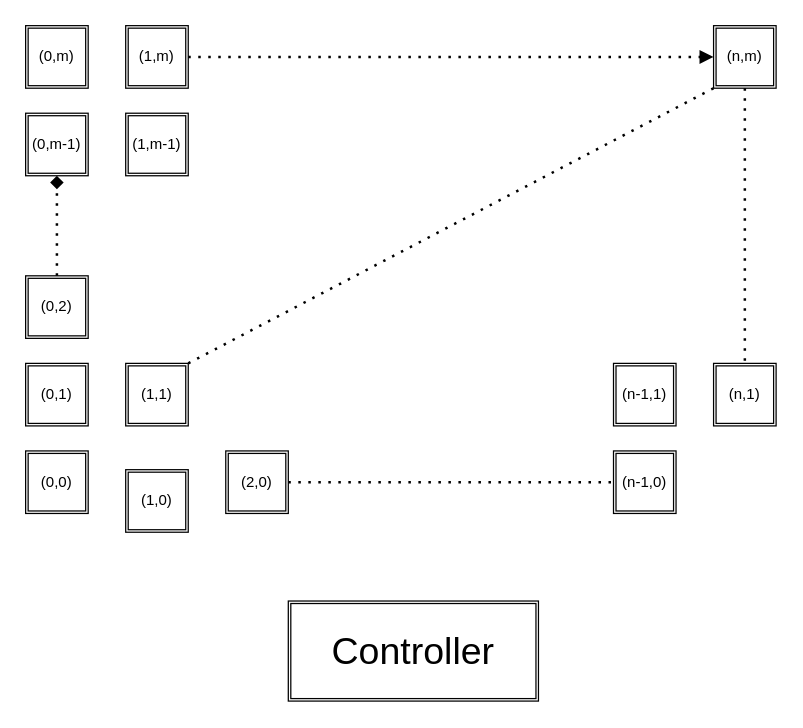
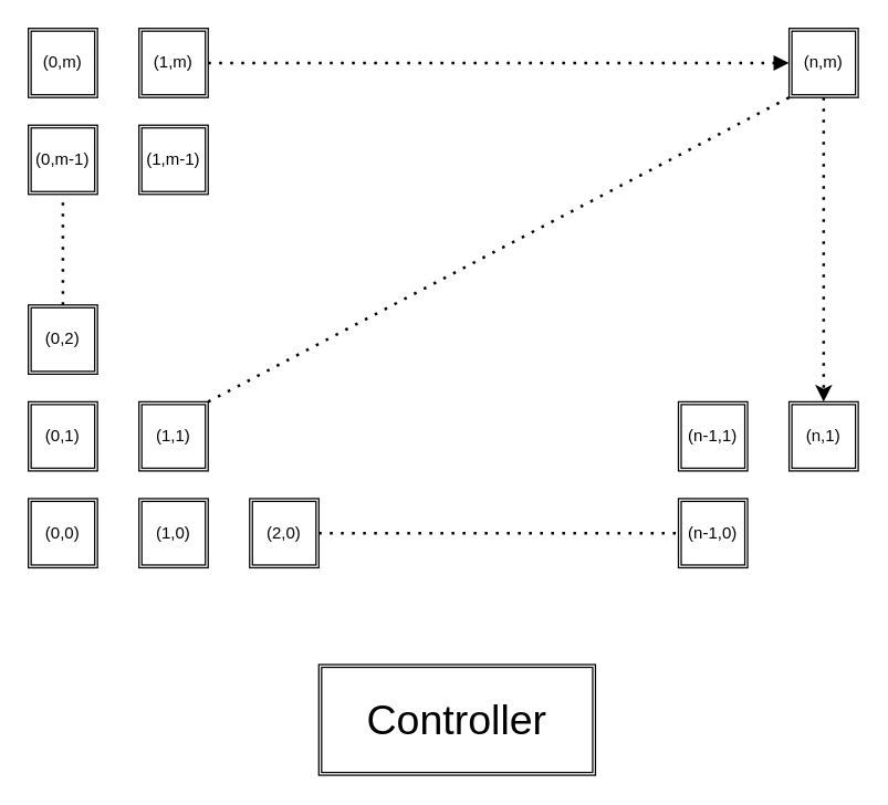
  <mxCell id="0" />
  <mxCell id="1" parent="0" />
  <mxCell id="2" value="(0,m)" style="shape=ext;double=1;rounded=0;whiteSpace=wrap;html=1;" vertex="1" parent="1"><mxGeometry x="20" y="20" width="50" height="50" as="geometry" /></mxCell>
  <mxCell id="3" value="(1,m)" style="shape=ext;double=1;rounded=0;whiteSpace=wrap;html=1;" vertex="1" parent="1"><mxGeometry x="100" y="20" width="50" height="50" as="geometry" /></mxCell>
  <mxCell id="4" value="(0,m-1)" style="shape=ext;double=1;rounded=0;whiteSpace=wrap;html=1;" vertex="1" parent="1"><mxGeometry x="20" y="90" width="50" height="50" as="geometry" /></mxCell>
  <mxCell id="5" value="(1,m-1)" style="shape=ext;double=1;rounded=0;whiteSpace=wrap;html=1;" vertex="1" parent="1"><mxGeometry x="100" y="90" width="50" height="50" as="geometry" /></mxCell>
  <mxCell id="6" value="(n-1,1)" style="shape=ext;double=1;rounded=0;whiteSpace=wrap;html=1;" vertex="1" parent="1"><mxGeometry x="490" y="290" width="50" height="50" as="geometry" /></mxCell>
  <mxCell id="7" value="(n,m)" style="shape=ext;double=1;rounded=0;whiteSpace=wrap;html=1;" vertex="1" parent="1"><mxGeometry x="570" y="20" width="50" height="50" as="geometry" /></mxCell>
  <mxCell id="8" value="(0,0)" style="shape=ext;double=1;rounded=0;whiteSpace=wrap;html=1;" vertex="1" parent="1"><mxGeometry x="20" y="360" width="50" height="50" as="geometry" /></mxCell>
  <mxCell id="9" value="(0,1)" style="shape=ext;double=1;rounded=0;whiteSpace=wrap;html=1;" vertex="1" parent="1"><mxGeometry x="20" y="290" width="50" height="50" as="geometry" /></mxCell>
  <mxCell id="10" value="(0,2)" style="shape=ext;double=1;rounded=0;whiteSpace=wrap;html=1;" vertex="1" parent="1"><mxGeometry x="20" y="220" width="50" height="50" as="geometry" /></mxCell>
- <mxCell id="11" value="(1,0)" style="shape=ext;double=1;rounded=0;whiteSpace=wrap;html=1;" vertex="1" parent="1"><mxGeometry x="100" y="375" width="50" height="50" as="geometry" /></mxCell>
+ <mxCell id="11" value="(1,0)" style="shape=ext;double=1;rounded=0;whiteSpace=wrap;html=1;" vertex="1" parent="1"><mxGeometry x="100" y="360" width="50" height="50" as="geometry" /></mxCell>
  <mxCell id="12" value="(2,0)" style="shape=ext;double=1;rounded=0;whiteSpace=wrap;html=1;" vertex="1" parent="1"><mxGeometry x="180" y="360" width="50" height="50" as="geometry" /></mxCell>
  <mxCell id="13" value="(n,1)" style="shape=ext;double=1;rounded=0;whiteSpace=wrap;html=1;" vertex="1" parent="1"><mxGeometry x="570" y="290" width="50" height="50" as="geometry" /></mxCell>
  <mxCell id="14" value="(n-1,0)" style="shape=ext;double=1;rounded=0;whiteSpace=wrap;html=1;" vertex="1" parent="1"><mxGeometry x="490" y="360" width="50" height="50" as="geometry" /></mxCell>
  <mxCell id="15" value="(1,1)" style="shape=ext;double=1;rounded=0;whiteSpace=wrap;html=1;" vertex="1" parent="1"><mxGeometry x="100" y="290" width="50" height="50" as="geometry" /></mxCell>
  <mxCell id="16" value="&lt;font style=&quot;font-size: 30px;&quot;&gt;Controller&lt;/font&gt;" style="shape=ext;double=1;rounded=0;whiteSpace=wrap;html=1;" vertex="1" parent="1"><mxGeometry x="230" y="480" width="200" height="80" as="geometry" /></mxCell>
- <mxCell id="17" value="" style="endArrow=diamond;dashed=1;html=1;dashPattern=1 3;strokeWidth=2;rounded=0;entryX=0.5;entryY=1;entryDx=0;entryDy=0;exitX=0.5;exitY=0;exitDx=0;exitDy=0;" edge="1" parent="1" source="10" target="4"><mxGeometry width="50" height="50" relative="1" as="geometry"><mxPoint x="330" y="430" as="sourcePoint" /><mxPoint x="380" y="380" as="targetPoint" /></mxGeometry></mxCell>
- <mxCell id="18" value="" style="endArrow=none;dashed=1;html=1;dashPattern=1 3;strokeWidth=2;rounded=0;exitX=0.5;exitY=1;exitDx=0;exitDy=0;entryX=0.5;entryY=0;entryDx=0;entryDy=0;" edge="1" parent="1" source="7" target="13"><mxGeometry width="50" height="50" relative="1" as="geometry"><mxPoint x="330" y="430" as="sourcePoint" /><mxPoint x="590" y="170" as="targetPoint" /></mxGeometry></mxCell>
+ <mxCell id="17" value="" style="endArrow=none;dashed=1;html=1;dashPattern=1 3;strokeWidth=2;rounded=0;entryX=0.5;entryY=1;entryDx=0;entryDy=0;exitX=0.5;exitY=0;exitDx=0;exitDy=0;" edge="1" parent="1" source="10" target="4"><mxGeometry width="50" height="50" relative="1" as="geometry"><mxPoint x="330" y="430" as="sourcePoint" /><mxPoint x="380" y="380" as="targetPoint" /></mxGeometry></mxCell>
+ <mxCell id="18" value="" style="endArrow=classic;dashed=1;html=1;dashPattern=1 3;strokeWidth=2;rounded=0;exitX=0.5;exitY=1;exitDx=0;exitDy=0;entryX=0.5;entryY=0;entryDx=0;entryDy=0;" edge="1" parent="1" source="7" target="13"><mxGeometry width="50" height="50" relative="1" as="geometry"><mxPoint x="330" y="430" as="sourcePoint" /><mxPoint x="590" y="170" as="targetPoint" /></mxGeometry></mxCell>
  <mxCell id="19" value="" style="endArrow=none;dashed=1;html=1;dashPattern=1 3;strokeWidth=2;rounded=0;exitX=1;exitY=0;exitDx=0;exitDy=0;entryX=0;entryY=1;entryDx=0;entryDy=0;" edge="1" parent="1" source="15" target="7"><mxGeometry width="50" height="50" relative="1" as="geometry"><mxPoint x="330" y="430" as="sourcePoint" /><mxPoint x="380" y="380" as="targetPoint" /></mxGeometry></mxCell>
  <mxCell id="20" value="" style="endArrow=none;dashed=1;html=1;dashPattern=1 3;strokeWidth=2;rounded=0;entryX=0;entryY=0.5;entryDx=0;entryDy=0;exitX=1;exitY=0.5;exitDx=0;exitDy=0;" edge="1" parent="1" source="12" target="14"><mxGeometry width="50" height="50" relative="1" as="geometry"><mxPoint x="230" y="380" as="sourcePoint" /><mxPoint x="280" y="330" as="targetPoint" /></mxGeometry></mxCell>
  <mxCell id="21" value="" style="endArrow=block;dashed=1;html=1;dashPattern=1 3;strokeWidth=2;rounded=0;exitX=1;exitY=0.5;exitDx=0;exitDy=0;entryX=0;entryY=0.5;entryDx=0;entryDy=0;" edge="1" parent="1" source="3" target="7"><mxGeometry width="50" height="50" relative="1" as="geometry"><mxPoint x="330" y="430" as="sourcePoint" /><mxPoint x="380" y="380" as="targetPoint" /></mxGeometry></mxCell>
